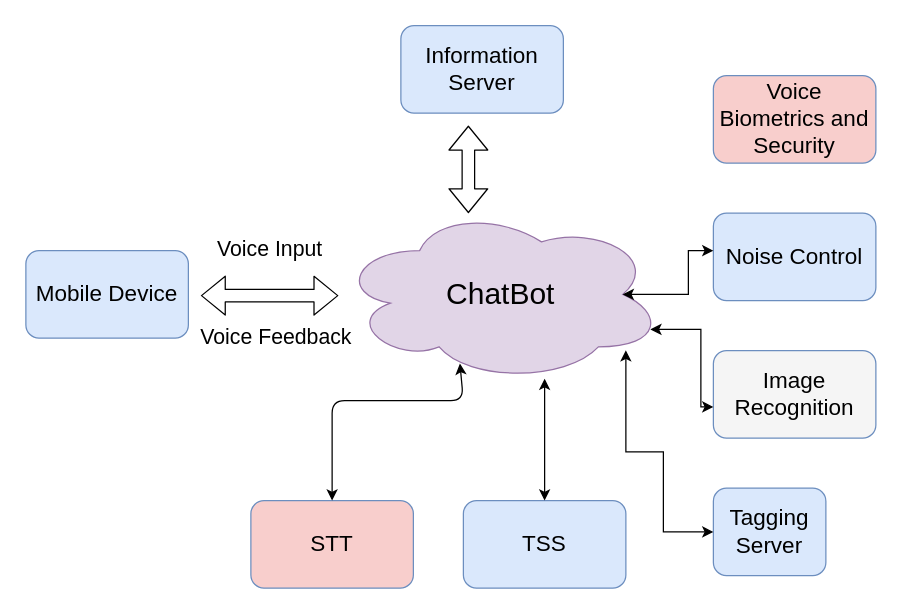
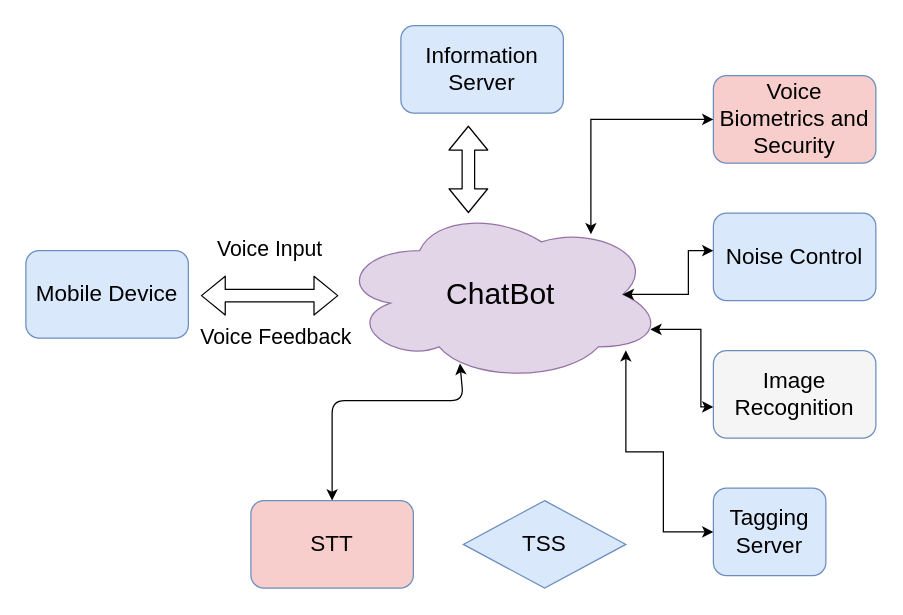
  <mxCell id="0" />
  <mxCell id="1" parent="0" />
  <mxCell id="2" value="&lt;font style=&quot;font-size: 18px&quot;&gt;Mobile Device&lt;/font&gt;" style="rounded=1;whiteSpace=wrap;html=1;fillColor=#dae8fc;strokeColor=#6c8ebf;" vertex="1" parent="1"><mxGeometry x="20" y="200" width="130" height="70" as="geometry" /></mxCell>
  <mxCell id="3" value="&lt;font style=&quot;font-size: 18px&quot;&gt;STT&lt;/font&gt;" style="rounded=1;whiteSpace=wrap;html=1;fillColor=#f8cecc;strokeColor=#6c8ebf;" vertex="1" parent="1"><mxGeometry x="200" y="400" width="130" height="70" as="geometry" /></mxCell>
- <mxCell id="4" value="&lt;font style=&quot;font-size: 18px&quot;&gt;TSS&lt;/font&gt;" style="rounded=1;whiteSpace=wrap;html=1;fillColor=#dae8fc;strokeColor=#6c8ebf;" vertex="1" parent="1"><mxGeometry x="370" y="400" width="130" height="70" as="geometry" /></mxCell>
+ <mxCell id="4" value="&lt;font style=&quot;font-size: 18px&quot;&gt;TSS&lt;/font&gt;" style="rhombus;whiteSpace=wrap;html=1;fillColor=#dae8fc;strokeColor=#6c8ebf;" vertex="1" parent="1"><mxGeometry x="370" y="400" width="130" height="70" as="geometry" /></mxCell>
  <mxCell id="5" value="&lt;font style=&quot;font-size: 18px&quot;&gt;Tagging Server&lt;/font&gt;" style="rounded=1;whiteSpace=wrap;html=1;fillColor=#dae8fc;strokeColor=#6c8ebf;" vertex="1" parent="1"><mxGeometry x="570" y="390" width="90" height="70" as="geometry" /></mxCell>
  <mxCell id="6" value="&lt;font style=&quot;font-size: 18px&quot;&gt;Image Recognition&lt;/font&gt;" style="rounded=1;whiteSpace=wrap;html=1;fillColor=#f5f5f5;strokeColor=#6c8ebf;" vertex="1" parent="1"><mxGeometry x="570" y="280" width="130" height="70" as="geometry" /></mxCell>
  <mxCell id="7" value="&lt;font style=&quot;font-size: 18px&quot;&gt;Voice Biometrics and Security&lt;/font&gt;" style="rounded=1;whiteSpace=wrap;html=1;fillColor=#f8cecc;strokeColor=#6c8ebf;" vertex="1" parent="1"><mxGeometry x="570" y="60" width="130" height="70" as="geometry" /></mxCell>
  <mxCell id="8" value="&lt;font style=&quot;font-size: 18px&quot;&gt;Noise Control&lt;br&gt;&lt;/font&gt;" style="rounded=1;whiteSpace=wrap;html=1;fillColor=#dae8fc;strokeColor=#6c8ebf;" vertex="1" parent="1"><mxGeometry x="570" y="170" width="130" height="70" as="geometry" /></mxCell>
  <mxCell id="9" value="&lt;font style=&quot;font-size: 18px&quot;&gt;Information Server&lt;br&gt;&lt;/font&gt;" style="rounded=1;whiteSpace=wrap;html=1;fillColor=#dae8fc;strokeColor=#6c8ebf;" vertex="1" parent="1"><mxGeometry x="320" y="20" width="130" height="70" as="geometry" /></mxCell>
- <mxCell id="10" value="" style="edgeStyle=orthogonalEdgeStyle;rounded=0;orthogonalLoop=1;jettySize=auto;html=1;startArrow=classic;startFill=1;" edge="1" parent="1" source="11" target="4"><mxGeometry relative="1" as="geometry"><Array as="points"><mxPoint x="435" y="320" /><mxPoint x="435" y="320" /></Array></mxGeometry></mxCell>
  <mxCell id="11" value="&lt;font style=&quot;font-size: 24px&quot;&gt;ChatBot&lt;/font&gt;" style="ellipse;shape=cloud;whiteSpace=wrap;html=1;fillColor=#e1d5e7;strokeColor=#9673a6;" vertex="1" parent="1"><mxGeometry x="270" y="165" width="260" height="140" as="geometry" /></mxCell>
  <mxCell id="12" value="" style="shape=flexArrow;endArrow=classic;startArrow=classic;html=1;" edge="1" parent="1"><mxGeometry width="50" height="50" relative="1" as="geometry"><mxPoint x="160" y="236" as="sourcePoint" /><mxPoint x="270" y="236" as="targetPoint" /></mxGeometry></mxCell>
  <mxCell id="13" value="" style="shape=flexArrow;endArrow=classic;startArrow=classic;html=1;" edge="1" parent="1"><mxGeometry width="50" height="50" relative="1" as="geometry"><mxPoint x="374" y="100" as="sourcePoint" /><mxPoint x="374" y="170" as="targetPoint" /></mxGeometry></mxCell>
  <mxCell id="14" value="&lt;font style=&quot;font-size: 17px&quot;&gt;Voice Feedback&lt;/font&gt;" style="text;html=1;align=center;verticalAlign=middle;resizable=0;points=[];autosize=1;" vertex="1" parent="1"><mxGeometry x="150" y="260" width="140" height="20" as="geometry" /></mxCell>
  <mxCell id="15" value="&lt;font style=&quot;font-size: 17px&quot;&gt;Voice Input&lt;/font&gt;" style="text;html=1;align=center;verticalAlign=middle;resizable=0;points=[];autosize=1;strokeWidth=4;" vertex="1" parent="1"><mxGeometry x="165" y="190" width="100" height="20" as="geometry" /></mxCell>
  <mxCell id="16" value="" style="endArrow=classic;startArrow=classic;html=1;entryX=0.374;entryY=0.895;entryDx=0;entryDy=0;entryPerimeter=0;exitX=0.5;exitY=0;exitDx=0;exitDy=0;" edge="1" parent="1" source="3" target="11"><mxGeometry width="50" height="50" relative="1" as="geometry"><mxPoint x="190" y="360" as="sourcePoint" /><mxPoint x="240" y="310" as="targetPoint" /><Array as="points"><mxPoint x="265" y="320" /><mxPoint x="370" y="320" /></Array></mxGeometry></mxCell>
  <mxCell id="17" value="" style="edgeStyle=orthogonalEdgeStyle;rounded=0;orthogonalLoop=1;jettySize=auto;html=1;startArrow=classic;startFill=1;" edge="1" parent="1" source="11" target="5"><mxGeometry relative="1" as="geometry"><mxPoint x="445" y="312.415" as="sourcePoint" /><mxPoint x="445" y="410" as="targetPoint" /><Array as="points"><mxPoint x="500" y="361" /><mxPoint x="530" y="361" /><mxPoint x="530" y="425" /></Array></mxGeometry></mxCell>
  <mxCell id="18" value="" style="edgeStyle=orthogonalEdgeStyle;rounded=0;orthogonalLoop=1;jettySize=auto;html=1;startArrow=classic;startFill=1;exitX=0.875;exitY=0.5;exitDx=0;exitDy=0;exitPerimeter=0;" edge="1" parent="1" source="11"><mxGeometry relative="1" as="geometry"><mxPoint x="445" y="312.415" as="sourcePoint" /><mxPoint x="570" y="200" as="targetPoint" /><Array as="points"><mxPoint x="550" y="235" /><mxPoint x="550" y="200" /></Array></mxGeometry></mxCell>
  <mxCell id="19" value="" style="edgeStyle=orthogonalEdgeStyle;rounded=0;orthogonalLoop=1;jettySize=auto;html=1;startArrow=classic;startFill=1;exitX=0.96;exitY=0.7;exitDx=0;exitDy=0;exitPerimeter=0;" edge="1" parent="1" source="11"><mxGeometry relative="1" as="geometry"><mxPoint x="507.5" y="245" as="sourcePoint" /><mxPoint x="570" y="325" as="targetPoint" /><Array as="points"><mxPoint x="560" y="263" /><mxPoint x="560" y="325" /></Array></mxGeometry></mxCell>
+ <mxCell id="20" value="" style="edgeStyle=orthogonalEdgeStyle;rounded=0;orthogonalLoop=1;jettySize=auto;html=1;startArrow=classic;startFill=1;exitX=0.777;exitY=0.156;exitDx=0;exitDy=0;exitPerimeter=0;entryX=0;entryY=0.5;entryDx=0;entryDy=0;" edge="1" parent="1" source="11" target="7"><mxGeometry relative="1" as="geometry"><mxPoint x="507.5" y="245" as="sourcePoint" /><mxPoint x="580" y="210" as="targetPoint" /><Array as="points"><mxPoint x="472" y="95" /></Array></mxGeometry></mxCell>
